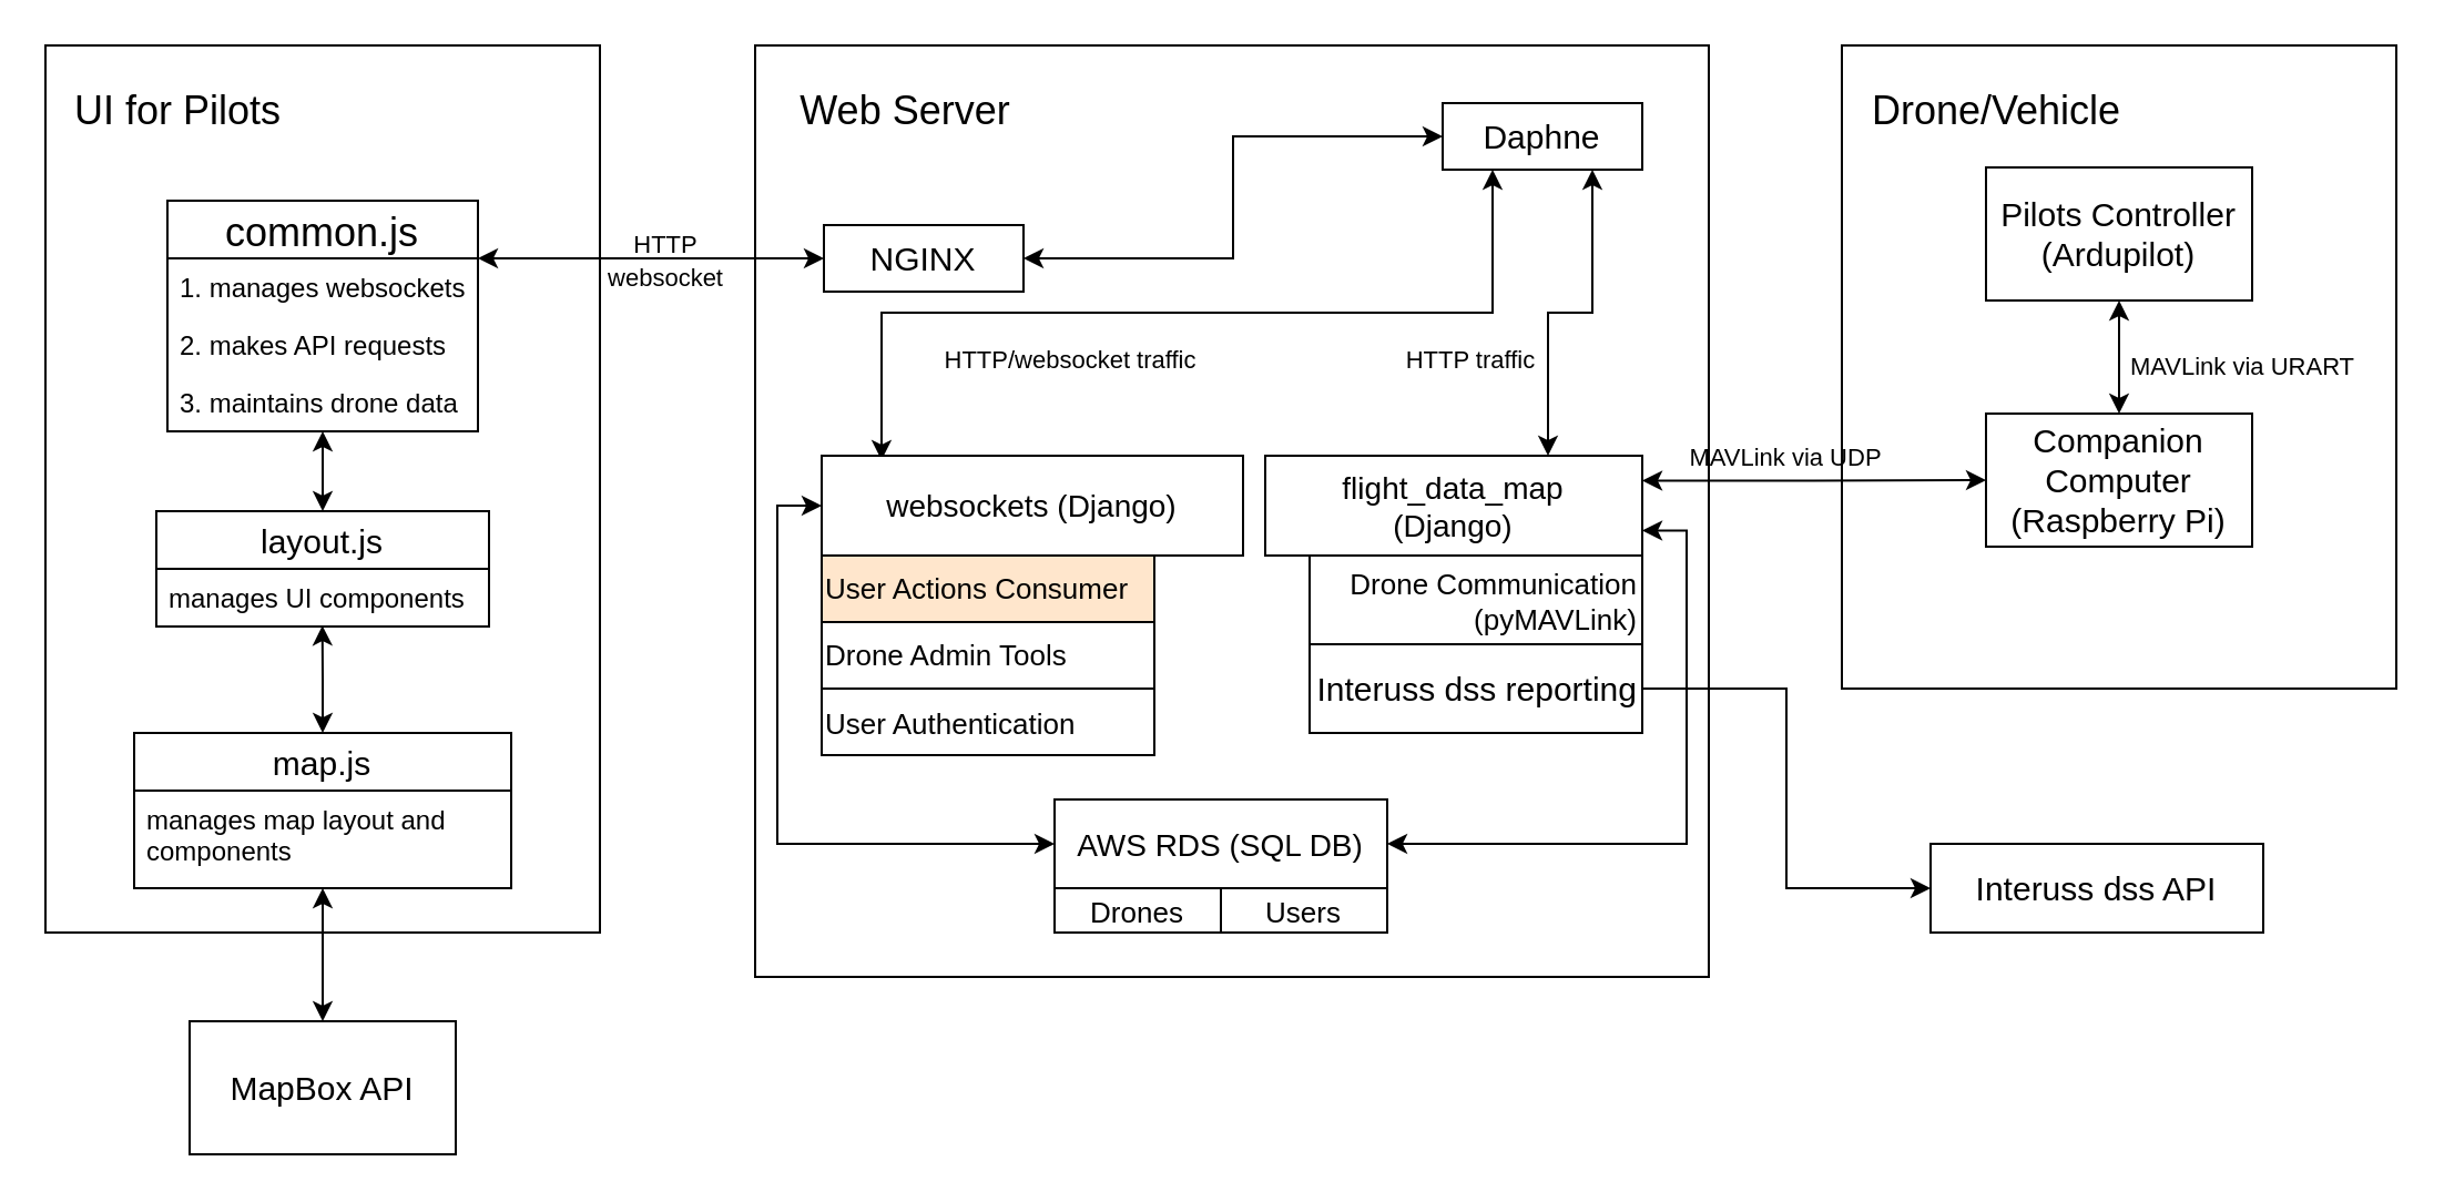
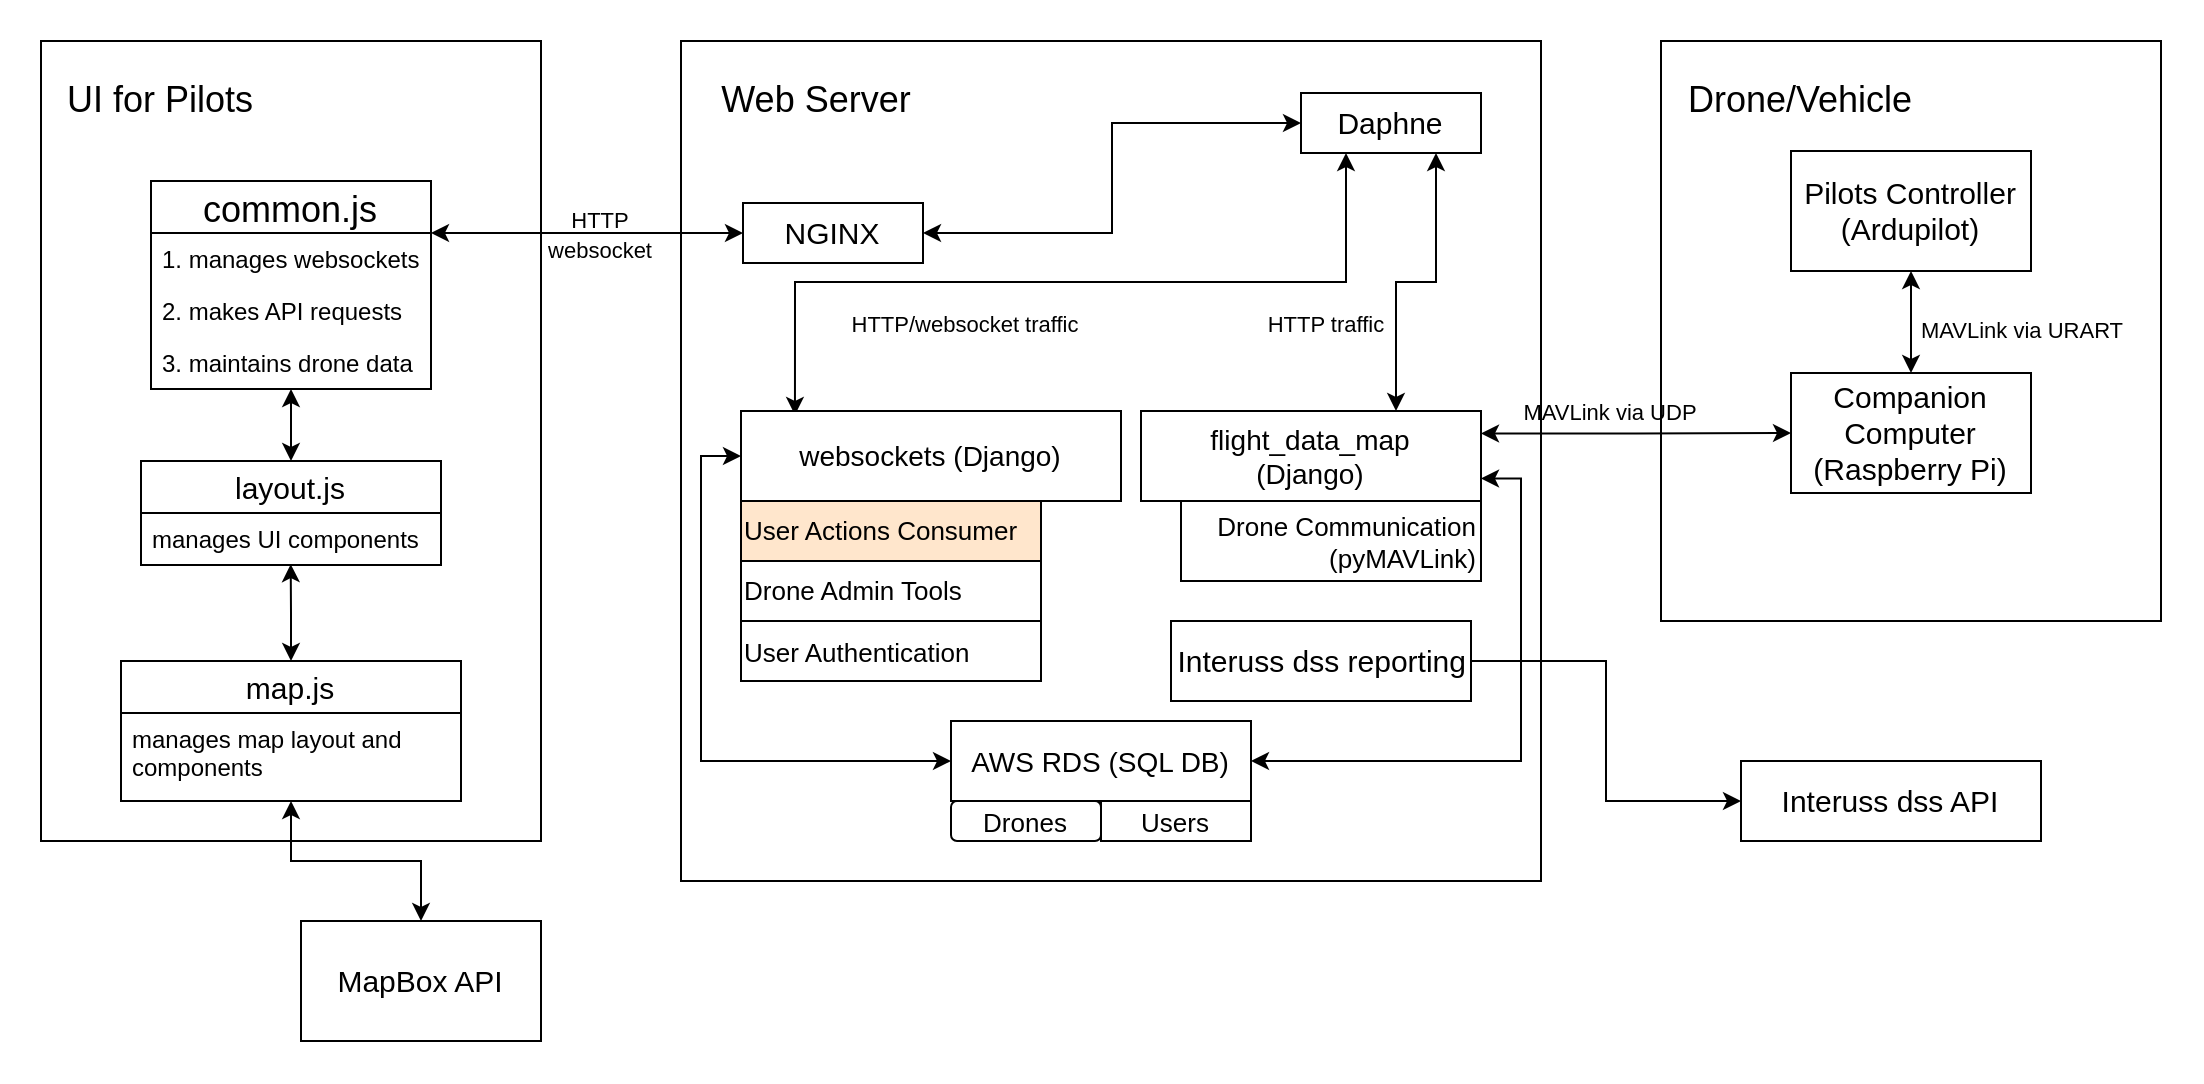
  <mxCell id="0" />
  <mxCell id="1" parent="0" />
  <mxCell id="2" value="" style="rounded=0;whiteSpace=wrap;html=1;" vertex="1" parent="1"><mxGeometry x="20" y="20" width="250" height="400" as="geometry" /></mxCell>
  <mxCell id="3" value="" style="rounded=0;whiteSpace=wrap;html=1;" vertex="1" parent="1"><mxGeometry x="340" y="20" width="430" height="420" as="geometry" /></mxCell>
  <mxCell id="4" value="" style="rounded=0;whiteSpace=wrap;html=1;" vertex="1" parent="1"><mxGeometry x="830" y="20" width="250" height="290" as="geometry" /></mxCell>
  <mxCell id="5" value="Web Server" style="text;html=1;strokeColor=none;fillColor=none;align=center;verticalAlign=middle;whiteSpace=wrap;rounded=0;fontSize=18;" vertex="1" parent="1"><mxGeometry x="358" y="40" width="100" height="20" as="geometry" /></mxCell>
  <mxCell id="6" value="Drone/Vehicle" style="text;html=1;strokeColor=none;fillColor=none;align=center;verticalAlign=middle;whiteSpace=wrap;rounded=0;fontSize=18;" vertex="1" parent="1"><mxGeometry x="840" y="40" width="120" height="20" as="geometry" /></mxCell>
  <mxCell id="7" value="UI for Pilots" style="text;html=1;strokeColor=none;fillColor=none;align=center;verticalAlign=middle;whiteSpace=wrap;rounded=0;fontSize=18;" vertex="1" parent="1"><mxGeometry x="30" y="40" width="100" height="20" as="geometry" /></mxCell>
  <mxCell id="8" value="&lt;font style=&quot;font-size: 11px&quot;&gt;HTTP&lt;/font&gt;" style="text;html=1;strokeColor=none;fillColor=none;align=center;verticalAlign=middle;whiteSpace=wrap;rounded=0;fontSize=10;" vertex="1" parent="1"><mxGeometry x="280" y="100" width="40" height="20" as="geometry" /></mxCell>
  <mxCell id="9" value="&lt;font style=&quot;font-size: 11px&quot;&gt;websocket&lt;/font&gt;" style="text;html=1;strokeColor=none;fillColor=none;align=center;verticalAlign=middle;whiteSpace=wrap;rounded=0;fontSize=10;" vertex="1" parent="1"><mxGeometry x="275" y="115" width="50" height="20" as="geometry" /></mxCell>
  <mxCell id="10" style="edgeStyle=orthogonalEdgeStyle;rounded=0;orthogonalLoop=1;jettySize=auto;html=1;exitX=1;exitY=0.25;exitDx=0;exitDy=0;entryX=0;entryY=0.5;entryDx=0;entryDy=0;startArrow=classic;startFill=1;fontSize=15;" edge="1" parent="1" source="11" target="24"><mxGeometry relative="1" as="geometry" /></mxCell>
  <mxCell id="11" value="common.js" style="swimlane;fontStyle=0;childLayout=stackLayout;horizontal=1;startSize=26;fillColor=none;horizontalStack=0;resizeParent=1;resizeParentMax=0;resizeLast=0;collapsible=1;marginBottom=0;fontSize=18;" vertex="1" parent="1"><mxGeometry x="75" y="90" width="140" height="104" as="geometry" /></mxCell>
  <mxCell id="12" value="1. manages websockets" style="text;strokeColor=none;fillColor=none;align=left;verticalAlign=top;spacingLeft=4;spacingRight=4;overflow=hidden;rotatable=0;points=[[0,0.5],[1,0.5]];portConstraint=eastwest;" vertex="1" parent="11"><mxGeometry y="26" width="140" height="26" as="geometry" /></mxCell>
  <mxCell id="13" value="2. makes API requests" style="text;strokeColor=none;fillColor=none;align=left;verticalAlign=top;spacingLeft=4;spacingRight=4;overflow=hidden;rotatable=0;points=[[0,0.5],[1,0.5]];portConstraint=eastwest;" vertex="1" parent="11"><mxGeometry y="52" width="140" height="26" as="geometry" /></mxCell>
  <mxCell id="14" value="3. maintains drone data" style="text;strokeColor=none;fillColor=none;align=left;verticalAlign=top;spacingLeft=4;spacingRight=4;overflow=hidden;rotatable=0;points=[[0,0.5],[1,0.5]];portConstraint=eastwest;" vertex="1" parent="11"><mxGeometry y="78" width="140" height="26" as="geometry" /></mxCell>
  <mxCell id="15" style="edgeStyle=orthogonalEdgeStyle;rounded=0;orthogonalLoop=1;jettySize=auto;html=1;exitX=0.5;exitY=0;exitDx=0;exitDy=0;entryX=0.5;entryY=1;entryDx=0;entryDy=0;fontSize=15;startArrow=classic;startFill=1;" edge="1" parent="1" source="19" target="11"><mxGeometry relative="1" as="geometry" /></mxCell>
  <mxCell id="16" style="edgeStyle=orthogonalEdgeStyle;rounded=0;orthogonalLoop=1;jettySize=auto;html=1;exitX=0.5;exitY=0;exitDx=0;exitDy=0;entryX=0.499;entryY=0.984;entryDx=0;entryDy=0;entryPerimeter=0;startArrow=classic;startFill=1;fontSize=15;" edge="1" parent="1" source="17" target="20"><mxGeometry relative="1" as="geometry"><Array as="points"><mxPoint x="145" y="306" /><mxPoint x="145" y="306" /></Array></mxGeometry></mxCell>
  <mxCell id="17" value="map.js" style="swimlane;fontStyle=0;childLayout=stackLayout;horizontal=1;startSize=26;fillColor=none;horizontalStack=0;resizeParent=1;resizeParentMax=0;resizeLast=0;collapsible=1;marginBottom=0;fontSize=15;" vertex="1" parent="1"><mxGeometry x="60" y="330" width="170" height="70" as="geometry" /></mxCell>
  <mxCell id="18" value="manages map layout and &#10;components" style="text;strokeColor=none;fillColor=none;align=left;verticalAlign=top;spacingLeft=4;spacingRight=4;overflow=hidden;rotatable=0;points=[[0,0.5],[1,0.5]];portConstraint=eastwest;" vertex="1" parent="17"><mxGeometry y="26" width="170" height="44" as="geometry" /></mxCell>
  <mxCell id="19" value="layout.js" style="swimlane;fontStyle=0;childLayout=stackLayout;horizontal=1;startSize=26;fillColor=none;horizontalStack=0;resizeParent=1;resizeParentMax=0;resizeLast=0;collapsible=1;marginBottom=0;fontSize=15;" vertex="1" parent="1"><mxGeometry x="70" y="230" width="150" height="52" as="geometry" /></mxCell>
  <mxCell id="20" value="manages UI components" style="text;strokeColor=none;fillColor=none;align=left;verticalAlign=top;spacingLeft=4;spacingRight=4;overflow=hidden;rotatable=0;points=[[0,0.5],[1,0.5]];portConstraint=eastwest;" vertex="1" parent="19"><mxGeometry y="26" width="150" height="26" as="geometry" /></mxCell>
  <mxCell id="21" style="edgeStyle=orthogonalEdgeStyle;rounded=0;orthogonalLoop=1;jettySize=auto;html=1;exitX=0.5;exitY=0;exitDx=0;exitDy=0;entryX=0.5;entryY=1;entryDx=0;entryDy=0;entryPerimeter=0;startArrow=classic;startFill=1;fontSize=15;" edge="1" parent="1" source="22" target="18"><mxGeometry relative="1" as="geometry" /></mxCell>
- <mxCell id="22" value="MapBox API" style="rounded=0;whiteSpace=wrap;html=1;fontSize=15;" vertex="1" parent="1"><mxGeometry x="85" y="460" width="120" height="60" as="geometry" /></mxCell>
+ <mxCell id="22" value="MapBox API" style="rounded=0;whiteSpace=wrap;html=1;fontSize=15;" vertex="1" parent="1"><mxGeometry x="150" y="460" width="120" height="60" as="geometry" /></mxCell>
  <mxCell id="23" style="edgeStyle=orthogonalEdgeStyle;rounded=0;orthogonalLoop=1;jettySize=auto;html=1;exitX=1;exitY=0.5;exitDx=0;exitDy=0;entryX=0;entryY=0.5;entryDx=0;entryDy=0;startArrow=classic;startFill=1;fontSize=15;" edge="1" parent="1" source="24" target="27"><mxGeometry relative="1" as="geometry" /></mxCell>
  <mxCell id="24" value="NGINX" style="rounded=0;whiteSpace=wrap;html=1;fontSize=15;" vertex="1" parent="1"><mxGeometry x="371" y="101" width="90" height="30" as="geometry" /></mxCell>
  <mxCell id="25" style="edgeStyle=orthogonalEdgeStyle;rounded=0;orthogonalLoop=1;jettySize=auto;html=1;exitX=0.25;exitY=1;exitDx=0;exitDy=0;entryX=0.142;entryY=0.044;entryDx=0;entryDy=0;entryPerimeter=0;startArrow=classic;startFill=1;fontSize=15;" edge="1" parent="1" source="27" target="29"><mxGeometry relative="1" as="geometry" /></mxCell>
  <mxCell id="26" style="edgeStyle=orthogonalEdgeStyle;rounded=0;orthogonalLoop=1;jettySize=auto;html=1;exitX=0.75;exitY=1;exitDx=0;exitDy=0;entryX=0.75;entryY=0;entryDx=0;entryDy=0;startArrow=classic;startFill=1;fontSize=15;" edge="1" parent="1" source="27" target="32"><mxGeometry relative="1" as="geometry" /></mxCell>
  <mxCell id="27" value="Daphne" style="rounded=0;whiteSpace=wrap;html=1;fontSize=15;" vertex="1" parent="1"><mxGeometry x="650" y="46" width="90" height="30" as="geometry" /></mxCell>
  <mxCell id="28" style="edgeStyle=orthogonalEdgeStyle;rounded=0;orthogonalLoop=1;jettySize=auto;html=1;exitX=0;exitY=0.5;exitDx=0;exitDy=0;entryX=0;entryY=0.5;entryDx=0;entryDy=0;startArrow=classic;startFill=1;fontSize=15;" edge="1" parent="1" source="29" target="37"><mxGeometry relative="1" as="geometry" /></mxCell>
  <mxCell id="29" value="&lt;div style=&quot;font-size: 14px&quot;&gt;&lt;font style=&quot;font-size: 14px&quot;&gt;websockets (Django)&lt;br&gt;&lt;/font&gt;&lt;/div&gt;" style="rounded=0;whiteSpace=wrap;html=1;fontSize=15;" vertex="1" parent="1"><mxGeometry x="370" y="205" width="190" height="45" as="geometry" /></mxCell>
  <mxCell id="30" style="edgeStyle=orthogonalEdgeStyle;rounded=0;orthogonalLoop=1;jettySize=auto;html=1;exitX=1;exitY=0.75;exitDx=0;exitDy=0;entryX=1;entryY=0.5;entryDx=0;entryDy=0;startArrow=classic;startFill=1;fontSize=15;" edge="1" parent="1" source="32" target="37"><mxGeometry relative="1" as="geometry" /></mxCell>
  <mxCell id="31" style="edgeStyle=orthogonalEdgeStyle;rounded=0;orthogonalLoop=1;jettySize=auto;html=1;exitX=1;exitY=0.25;exitDx=0;exitDy=0;entryX=0;entryY=0.5;entryDx=0;entryDy=0;startArrow=classic;startFill=1;fontSize=15;" edge="1" parent="1" source="32" target="47"><mxGeometry relative="1" as="geometry" /></mxCell>
  <mxCell id="32" value="&lt;div style=&quot;font-size: 14px&quot;&gt;&lt;font style=&quot;font-size: 14px&quot;&gt;flight_data_map&lt;br&gt;&lt;/font&gt;&lt;/div&gt;&lt;div style=&quot;font-size: 14px&quot;&gt;&lt;font style=&quot;font-size: 14px&quot;&gt;(Django)&lt;br&gt;&lt;/font&gt;&lt;/div&gt;" style="rounded=0;whiteSpace=wrap;html=1;fontSize=15;" vertex="1" parent="1"><mxGeometry x="570" y="205" width="170" height="45" as="geometry" /></mxCell>
  <mxCell id="33" value="&lt;font style=&quot;font-size: 11px&quot;&gt;HTTP/websocket traffic&lt;br&gt;&lt;/font&gt;" style="text;html=1;strokeColor=none;fillColor=none;align=center;verticalAlign=middle;whiteSpace=wrap;rounded=0;fontSize=15;" vertex="1" parent="1"><mxGeometry x="415" y="150" width="135" height="20" as="geometry" /></mxCell>
  <mxCell id="34" value="&lt;div style=&quot;font-size: 13px&quot; align=&quot;left&quot;&gt;&lt;font style=&quot;font-size: 13px&quot;&gt;User Actions Consumer&lt;/font&gt;&lt;/div&gt;" style="rounded=0;whiteSpace=wrap;html=1;fontSize=15;align=left;fillColor=#ffe6cc;" vertex="1" parent="1"><mxGeometry x="370" y="250" width="150" height="30" as="geometry" /></mxCell>
  <mxCell id="35" value="&lt;div style=&quot;font-size: 13px&quot; align=&quot;center&quot;&gt;Drone Admin Tools&lt;br&gt;&lt;/div&gt;" style="rounded=0;whiteSpace=wrap;html=1;fontSize=15;align=left;" vertex="1" parent="1"><mxGeometry x="370" y="280" width="150" height="30" as="geometry" /></mxCell>
  <mxCell id="36" value="&lt;font style=&quot;font-size: 13px&quot;&gt;User Authentication&lt;/font&gt;" style="rounded=0;whiteSpace=wrap;html=1;fontSize=15;align=left;" vertex="1" parent="1"><mxGeometry x="370" y="310" width="150" height="30" as="geometry" /></mxCell>
  <mxCell id="37" value="&lt;font style=&quot;font-size: 14px&quot;&gt;AWS RDS (SQL DB)&lt;/font&gt;" style="rounded=0;whiteSpace=wrap;html=1;fontSize=15;" vertex="1" parent="1"><mxGeometry x="475" y="360" width="150" height="40" as="geometry" /></mxCell>
  <mxCell id="38" value="&lt;div align=&quot;right&quot;&gt;&lt;font style=&quot;font-size: 13px&quot;&gt;Drone Communication&lt;/font&gt;&lt;/div&gt;&lt;div style=&quot;font-size: 13px&quot;&gt;(pyMAVLink)&lt;br&gt;&lt;/div&gt;" style="rounded=0;whiteSpace=wrap;html=1;fontSize=15;align=right;" vertex="1" parent="1"><mxGeometry x="590" y="250" width="150" height="40" as="geometry" /></mxCell>
- <mxCell id="39" value="&lt;font style=&quot;font-size: 13px&quot;&gt;Drones&lt;/font&gt;" style="rounded=0;whiteSpace=wrap;html=1;fontSize=15;" vertex="1" parent="1"><mxGeometry x="475" y="400" width="75" height="20" as="geometry" /></mxCell>
+ <mxCell id="39" value="&lt;font style=&quot;font-size: 13px&quot;&gt;Drones&lt;/font&gt;" style="whiteSpace=wrap;html=1;fontSize=15;rounded=1;" vertex="1" parent="1"><mxGeometry x="475" y="400" width="75" height="20" as="geometry" /></mxCell>
  <mxCell id="40" value="&lt;font style=&quot;font-size: 13px&quot;&gt;Users&lt;/font&gt;" style="rounded=0;whiteSpace=wrap;html=1;fontSize=15;" vertex="1" parent="1"><mxGeometry x="550" y="400" width="75" height="20" as="geometry" /></mxCell>
  <mxCell id="41" value="&lt;font style=&quot;font-size: 11px&quot;&gt;HTTP traffic&lt;br&gt;&lt;/font&gt;" style="text;html=1;strokeColor=none;fillColor=none;align=center;verticalAlign=middle;whiteSpace=wrap;rounded=0;fontSize=15;" vertex="1" parent="1"><mxGeometry x="628" y="150" width="70" height="20" as="geometry" /></mxCell>
  <mxCell id="42" style="edgeStyle=orthogonalEdgeStyle;rounded=0;orthogonalLoop=1;jettySize=auto;html=1;exitX=1;exitY=0.5;exitDx=0;exitDy=0;entryX=0;entryY=0.5;entryDx=0;entryDy=0;startArrow=none;startFill=0;fontSize=15;" edge="1" parent="1" source="43" target="44"><mxGeometry relative="1" as="geometry" /></mxCell>
- <mxCell id="43" value="Interuss dss reporting" style="rounded=0;whiteSpace=wrap;html=1;fontSize=15;align=right;" vertex="1" parent="1"><mxGeometry x="590" y="290" width="150" height="40" as="geometry" /></mxCell>
+ <mxCell id="43" value="Interuss dss reporting" style="rounded=0;whiteSpace=wrap;html=1;fontSize=15;align=right;" vertex="1" parent="1"><mxGeometry x="585" y="310" width="150" height="40" as="geometry" /></mxCell>
  <mxCell id="44" value="Interuss dss API" style="rounded=0;whiteSpace=wrap;html=1;fontSize=15;" vertex="1" parent="1"><mxGeometry x="870" y="380" width="150" height="40" as="geometry" /></mxCell>
  <mxCell id="45" style="edgeStyle=orthogonalEdgeStyle;rounded=0;orthogonalLoop=1;jettySize=auto;html=1;exitX=0.5;exitY=1;exitDx=0;exitDy=0;startArrow=classic;startFill=1;fontSize=15;" edge="1" parent="1" source="46" target="47"><mxGeometry relative="1" as="geometry" /></mxCell>
  <mxCell id="46" value="&lt;div&gt;Pilots Controller&lt;/div&gt;&lt;div&gt;(Ardupilot)&lt;br&gt;&lt;/div&gt;" style="rounded=0;whiteSpace=wrap;html=1;fontSize=15;" vertex="1" parent="1"><mxGeometry x="895" y="75" width="120" height="60" as="geometry" /></mxCell>
  <mxCell id="47" value="&lt;div&gt;Companion Computer&lt;/div&gt;&lt;div&gt;(Raspberry Pi)&lt;br&gt;&lt;/div&gt;" style="rounded=0;whiteSpace=wrap;html=1;fontSize=15;" vertex="1" parent="1"><mxGeometry x="895" y="186" width="120" height="60" as="geometry" /></mxCell>
  <mxCell id="48" value="&lt;font style=&quot;font-size: 11px&quot;&gt;MAVLink via URART&lt;br&gt;&lt;/font&gt;" style="text;html=1;strokeColor=none;fillColor=none;align=center;verticalAlign=middle;whiteSpace=wrap;rounded=0;fontSize=15;" vertex="1" parent="1"><mxGeometry x="956" y="153" width="110" height="20" as="geometry" /></mxCell>
  <mxCell id="49" value="&lt;font style=&quot;font-size: 11px&quot;&gt;MAVLink via UDP&lt;br&gt;&lt;/font&gt;" style="text;html=1;strokeColor=none;fillColor=none;align=center;verticalAlign=middle;whiteSpace=wrap;rounded=0;fontSize=15;" vertex="1" parent="1"><mxGeometry x="750" y="194" width="110" height="20" as="geometry" /></mxCell>
